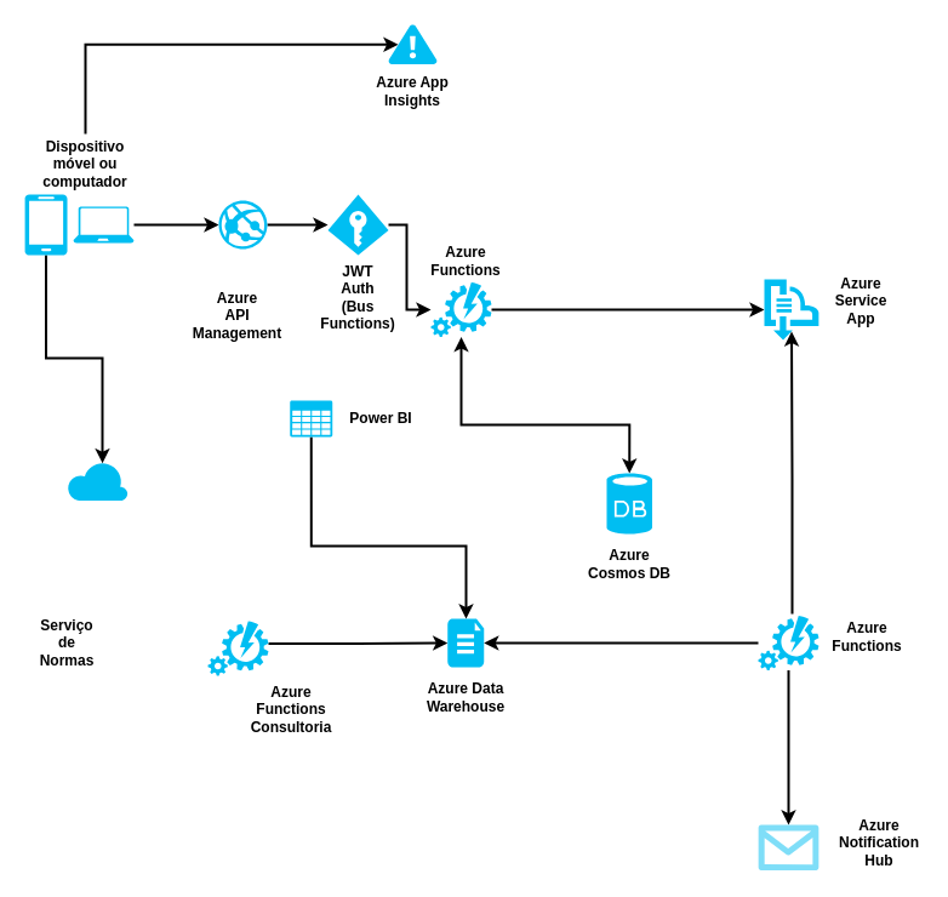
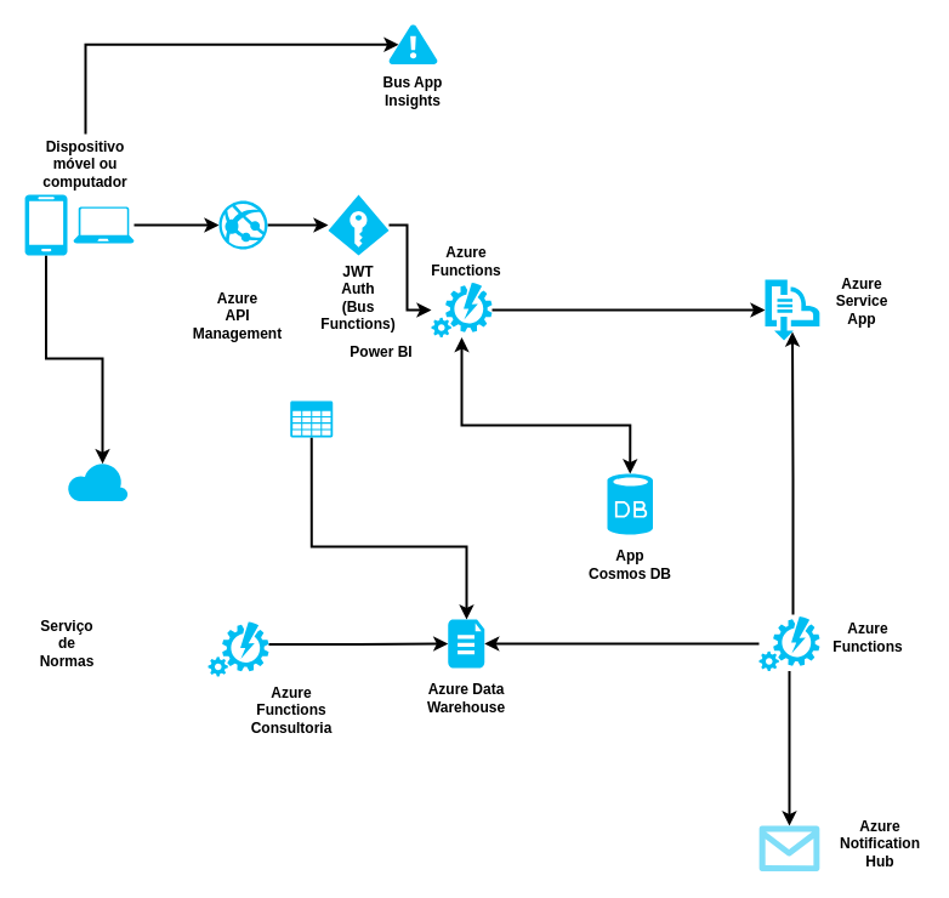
  <mxCell id="0" />
  <mxCell id="1" parent="0" />
  <mxCell id="2" style="edgeStyle=orthogonalEdgeStyle;rounded=0;orthogonalLoop=1;jettySize=auto;html=1;entryX=0.58;entryY=0.05;entryDx=0;entryDy=0;entryPerimeter=0;strokeWidth=2;" edge="1" parent="1" source="3" target="19"><mxGeometry relative="1" as="geometry"><mxPoint x="37.5" y="310" as="targetPoint" /></mxGeometry></mxCell>
  <mxCell id="3" value="" style="verticalLabelPosition=bottom;html=1;verticalAlign=top;align=center;strokeColor=none;fillColor=#00BEF2;shape=mxgraph.azure.mobile;pointerEvents=1;" vertex="1" parent="1"><mxGeometry x="20" y="160" width="35" height="50" as="geometry" /></mxCell>
  <mxCell id="4" style="edgeStyle=orthogonalEdgeStyle;rounded=0;orthogonalLoop=1;jettySize=auto;html=1;entryX=0;entryY=0.5;entryDx=0;entryDy=0;entryPerimeter=0;strokeWidth=2;" edge="1" parent="1" source="5" target="8"><mxGeometry relative="1" as="geometry" /></mxCell>
  <mxCell id="5" value="" style="verticalLabelPosition=bottom;html=1;verticalAlign=top;align=center;strokeColor=none;fillColor=#00BEF2;shape=mxgraph.azure.laptop;pointerEvents=1;" vertex="1" parent="1"><mxGeometry x="60" y="170" width="50" height="30" as="geometry" /></mxCell>
  <mxCell id="6" style="edgeStyle=orthogonalEdgeStyle;rounded=0;orthogonalLoop=1;jettySize=auto;html=1;strokeWidth=2;" edge="1" parent="1" source="8" target="10"><mxGeometry relative="1" as="geometry" /></mxCell>
  <mxCell id="7" style="edgeStyle=orthogonalEdgeStyle;rounded=0;orthogonalLoop=1;jettySize=auto;html=1;entryX=0.2;entryY=0.5;entryDx=0;entryDy=0;entryPerimeter=0;strokeWidth=2;" edge="1" parent="1" target="26"><mxGeometry relative="1" as="geometry"><mxPoint x="70" y="110" as="sourcePoint" /><Array as="points"><mxPoint x="70" y="36" /></Array></mxGeometry></mxCell>
  <mxCell id="8" value="" style="verticalLabelPosition=bottom;html=1;verticalAlign=top;align=center;strokeColor=none;fillColor=#00BEF2;shape=mxgraph.azure.azure_website;pointerEvents=1;" vertex="1" parent="1"><mxGeometry x="180" y="165" width="40" height="40" as="geometry" /></mxCell>
  <mxCell id="9" style="edgeStyle=orthogonalEdgeStyle;rounded=0;orthogonalLoop=1;jettySize=auto;html=1;entryX=0;entryY=0.5;entryDx=0;entryDy=0;entryPerimeter=0;strokeWidth=2;" edge="1" parent="1" source="10" target="13"><mxGeometry relative="1" as="geometry"><Array as="points"><mxPoint x="335" y="185" /><mxPoint x="335" y="255" /></Array></mxGeometry></mxCell>
  <mxCell id="10" value="" style="verticalLabelPosition=bottom;html=1;verticalAlign=top;align=center;strokeColor=none;fillColor=#00BEF2;shape=mxgraph.azure.access_control;" vertex="1" parent="1"><mxGeometry x="270" y="160" width="50" height="50" as="geometry" /></mxCell>
  <mxCell id="11" style="edgeStyle=orthogonalEdgeStyle;rounded=0;orthogonalLoop=1;jettySize=auto;html=1;entryX=0.5;entryY=0;entryDx=0;entryDy=0;entryPerimeter=0;startArrow=classic;startFill=1;strokeWidth=2;" edge="1" parent="1" source="13" target="14"><mxGeometry relative="1" as="geometry"><Array as="points"><mxPoint x="380" y="350" /><mxPoint x="519" y="350" /></Array></mxGeometry></mxCell>
  <mxCell id="12" style="edgeStyle=orthogonalEdgeStyle;rounded=0;orthogonalLoop=1;jettySize=auto;html=1;entryX=0;entryY=0.5;entryDx=0;entryDy=0;entryPerimeter=0;strokeWidth=2;" edge="1" parent="1" source="13" target="15"><mxGeometry relative="1" as="geometry"><Array as="points"><mxPoint x="480" y="255" /><mxPoint x="480" y="255" /></Array></mxGeometry></mxCell>
  <mxCell id="13" value="" style="verticalLabelPosition=bottom;html=1;verticalAlign=top;align=center;strokeColor=none;fillColor=#00BEF2;shape=mxgraph.azure.automation;pointerEvents=1;" vertex="1" parent="1"><mxGeometry x="355" y="232.5" width="50" height="45" as="geometry" /></mxCell>
  <mxCell id="14" value="" style="verticalLabelPosition=bottom;html=1;verticalAlign=top;align=center;strokeColor=none;fillColor=#00BEF2;shape=mxgraph.azure.database;" vertex="1" parent="1"><mxGeometry x="500" y="390" width="37.5" height="50" as="geometry" /></mxCell>
  <mxCell id="15" value="" style="verticalLabelPosition=bottom;html=1;verticalAlign=top;align=center;strokeColor=none;fillColor=#00BEF2;shape=mxgraph.azure.service_bus;pointerEvents=1;" vertex="1" parent="1"><mxGeometry x="630" y="230" width="45" height="50" as="geometry" /></mxCell>
  <mxCell id="16" style="edgeStyle=orthogonalEdgeStyle;rounded=0;orthogonalLoop=1;jettySize=auto;html=1;strokeWidth=2;exitX=1;exitY=0.41;exitDx=0;exitDy=0;exitPerimeter=0;" edge="1" parent="1" source="20" target="17"><mxGeometry relative="1" as="geometry" /></mxCell>
  <mxCell id="17" value="" style="verticalLabelPosition=bottom;html=1;verticalAlign=top;align=center;strokeColor=none;fillColor=#00BEF2;shape=mxgraph.azure.file_2;pointerEvents=1;" vertex="1" parent="1"><mxGeometry x="368.75" y="510" width="30" height="40" as="geometry" /></mxCell>
  <mxCell id="18" style="edgeStyle=orthogonalEdgeStyle;rounded=0;orthogonalLoop=1;jettySize=auto;html=1;entryX=0.5;entryY=0.86;entryDx=0;entryDy=0;entryPerimeter=0;strokeWidth=2;exitX=0.56;exitY=-0.033;exitDx=0;exitDy=0;exitPerimeter=0;" edge="1" parent="1" source="23" target="15"><mxGeometry relative="1" as="geometry"><mxPoint x="652.6" y="350" as="sourcePoint" /></mxGeometry></mxCell>
  <mxCell id="19" value="" style="verticalLabelPosition=bottom;html=1;verticalAlign=top;align=center;strokeColor=none;fillColor=#00BEF2;shape=mxgraph.azure.cloud;" vertex="1" parent="1"><mxGeometry x="55" y="380" width="50" height="32.5" as="geometry" /></mxCell>
  <mxCell id="20" value="" style="verticalLabelPosition=bottom;html=1;verticalAlign=top;align=center;strokeColor=none;fillColor=#00BEF2;shape=mxgraph.azure.automation;pointerEvents=1;" vertex="1" parent="1"><mxGeometry x="171" y="512" width="50" height="45" as="geometry" /></mxCell>
  <mxCell id="21" style="edgeStyle=orthogonalEdgeStyle;rounded=0;orthogonalLoop=1;jettySize=auto;html=1;entryX=1;entryY=0.5;entryDx=0;entryDy=0;entryPerimeter=0;strokeWidth=2;" edge="1" parent="1" source="23" target="17"><mxGeometry relative="1" as="geometry" /></mxCell>
  <mxCell id="22" style="edgeStyle=orthogonalEdgeStyle;rounded=0;orthogonalLoop=1;jettySize=auto;html=1;entryX=0.5;entryY=0;entryDx=0;entryDy=0;entryPerimeter=0;strokeWidth=2;" edge="1" parent="1" source="23" target="27"><mxGeometry relative="1" as="geometry" /></mxCell>
  <mxCell id="23" value="" style="verticalLabelPosition=bottom;html=1;verticalAlign=top;align=center;strokeColor=none;fillColor=#00BEF2;shape=mxgraph.azure.automation;pointerEvents=1;" vertex="1" parent="1"><mxGeometry x="625" y="507.5" width="50" height="45" as="geometry" /></mxCell>
  <mxCell id="24" style="edgeStyle=orthogonalEdgeStyle;rounded=0;orthogonalLoop=1;jettySize=auto;html=1;exitX=0.5;exitY=1;exitDx=0;exitDy=0;exitPerimeter=0;strokeWidth=2;" edge="1" parent="1" source="25" target="17"><mxGeometry relative="1" as="geometry"><Array as="points"><mxPoint x="256" y="450" /><mxPoint x="384" y="450" /></Array></mxGeometry></mxCell>
  <mxCell id="25" value="" style="verticalLabelPosition=bottom;html=1;verticalAlign=top;align=center;strokeColor=none;fillColor=#00BEF2;shape=mxgraph.azure.storage;pointerEvents=1;" vertex="1" parent="1"><mxGeometry x="238.75" y="330" width="35" height="30" as="geometry" /></mxCell>
  <mxCell id="26" value="" style="verticalLabelPosition=bottom;html=1;verticalAlign=top;align=center;strokeColor=none;fillColor=#00BEF2;shape=mxgraph.azure.azure_alert;" vertex="1" parent="1"><mxGeometry x="320" y="20" width="40" height="32.5" as="geometry" /></mxCell>
  <mxCell id="27" value="" style="verticalLabelPosition=bottom;html=1;verticalAlign=top;align=center;strokeColor=none;fillColor=#00BEF2;shape=mxgraph.azure.message;pointerEvents=1;" vertex="1" parent="1"><mxGeometry x="625" y="680" width="50" height="37.5" as="geometry" /></mxCell>
  <mxCell id="28" value="Dispositivo móvel ou computador" style="text;html=1;strokeColor=none;fillColor=none;align=center;verticalAlign=middle;whiteSpace=wrap;rounded=0;fontStyle=1" vertex="1" parent="1"><mxGeometry x="40" y="120" width="60" height="30" as="geometry" /></mxCell>
  <mxCell id="29" value="Serviço de Normas" style="text;html=1;strokeColor=none;fillColor=none;align=center;verticalAlign=middle;whiteSpace=wrap;rounded=0;fontStyle=1" vertex="1" parent="1"><mxGeometry x="25" y="515" width="60" height="30" as="geometry" /></mxCell>
  <mxCell id="30" value="Azure&lt;br&gt;API Management" style="text;html=1;strokeColor=none;fillColor=none;align=center;verticalAlign=middle;whiteSpace=wrap;rounded=0;fontStyle=1" vertex="1" parent="1"><mxGeometry x="161" y="245" width="69" height="30" as="geometry" /></mxCell>
- <mxCell id="31" value="Azure App&lt;br&gt;Insights" style="text;html=1;strokeColor=none;fillColor=none;align=center;verticalAlign=middle;whiteSpace=wrap;rounded=0;fontStyle=1" vertex="1" parent="1"><mxGeometry x="305" y="60" width="70" height="30" as="geometry" /></mxCell>
+ <mxCell id="31" value="Bus App&lt;br&gt;Insights" style="text;html=1;strokeColor=none;fillColor=none;align=center;verticalAlign=middle;whiteSpace=wrap;rounded=0;fontStyle=1" vertex="1" parent="1"><mxGeometry x="305" y="60" width="70" height="30" as="geometry" /></mxCell>
  <mxCell id="32" value="JWT&lt;br&gt;Auth&lt;br&gt;(Bus Functions)" style="text;html=1;strokeColor=none;fillColor=none;align=center;verticalAlign=middle;whiteSpace=wrap;rounded=0;fontStyle=1" vertex="1" parent="1"><mxGeometry x="260" y="230" width="70" height="30" as="geometry" /></mxCell>
  <mxCell id="33" value="Azure Functions" style="text;html=1;strokeColor=none;fillColor=none;align=center;verticalAlign=middle;whiteSpace=wrap;rounded=0;fontStyle=1" vertex="1" parent="1"><mxGeometry x="348.75" y="200" width="70" height="30" as="geometry" /></mxCell>
- <mxCell id="34" value="Azure Cosmos DB" style="text;html=1;strokeColor=none;fillColor=none;align=center;verticalAlign=middle;whiteSpace=wrap;rounded=0;fontStyle=1" vertex="1" parent="1"><mxGeometry x="483.75" y="450" width="70" height="30" as="geometry" /></mxCell>
+ <mxCell id="34" value="App Cosmos DB" style="text;html=1;strokeColor=none;fillColor=none;align=center;verticalAlign=middle;whiteSpace=wrap;rounded=0;fontStyle=1" vertex="1" parent="1"><mxGeometry x="483.75" y="450" width="70" height="30" as="geometry" /></mxCell>
  <mxCell id="35" value="Azure Service App" style="text;html=1;strokeColor=none;fillColor=none;align=center;verticalAlign=middle;whiteSpace=wrap;rounded=0;fontStyle=1" vertex="1" parent="1"><mxGeometry x="675" y="232.5" width="70" height="30" as="geometry" /></mxCell>
  <mxCell id="36" value="Azure Notification Hub" style="text;html=1;strokeColor=none;fillColor=none;align=center;verticalAlign=middle;whiteSpace=wrap;rounded=0;fontStyle=1" vertex="1" parent="1"><mxGeometry x="690" y="680" width="70" height="30" as="geometry" /></mxCell>
  <mxCell id="37" value="Azure Functions" style="text;html=1;strokeColor=none;fillColor=none;align=center;verticalAlign=middle;whiteSpace=wrap;rounded=0;fontStyle=1" vertex="1" parent="1"><mxGeometry x="680" y="510" width="70" height="30" as="geometry" /></mxCell>
  <mxCell id="38" value="Azure Data&lt;br&gt;Warehouse" style="text;html=1;strokeColor=none;fillColor=none;align=center;verticalAlign=middle;whiteSpace=wrap;rounded=0;fontStyle=1" vertex="1" parent="1"><mxGeometry x="348.75" y="560" width="70" height="30" as="geometry" /></mxCell>
- <mxCell id="39" value="Power BI" style="text;html=1;strokeColor=none;fillColor=none;align=center;verticalAlign=middle;whiteSpace=wrap;rounded=0;fontStyle=1" vertex="1" parent="1"><mxGeometry x="278.75" y="330" width="70" height="30" as="geometry" /></mxCell>
+ <mxCell id="39" value="Power BI" style="text;html=1;strokeColor=none;fillColor=none;align=center;verticalAlign=middle;whiteSpace=wrap;rounded=0;fontStyle=1" vertex="1" parent="1"><mxGeometry x="278.75" y="275" width="70" height="30" as="geometry" /></mxCell>
  <mxCell id="40" value="Azure Functions&lt;br&gt;Consultoria" style="text;html=1;strokeColor=none;fillColor=none;align=center;verticalAlign=middle;whiteSpace=wrap;rounded=0;fontStyle=1" vertex="1" parent="1"><mxGeometry x="205" y="570" width="70" height="30" as="geometry" /></mxCell>
